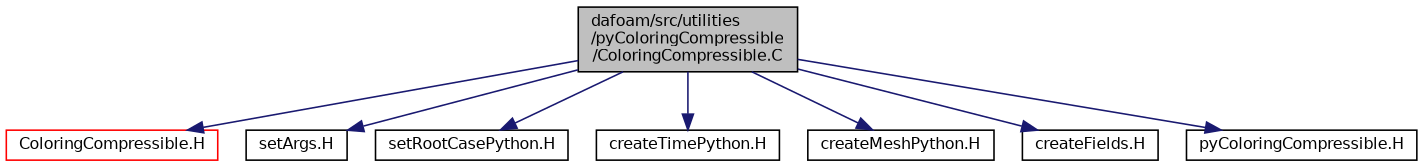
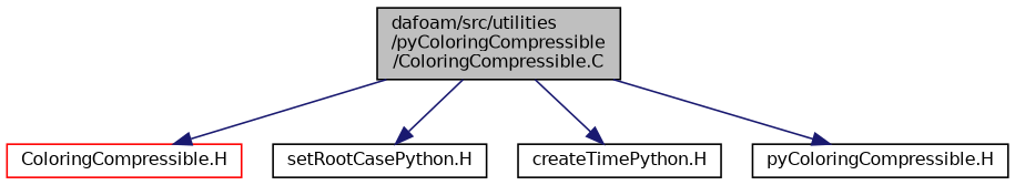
  digraph {
    node [color=black fontname=Helvetica fontsize=10 shape=record]
    edge [color=midnightblue fontname=Helvetica fontsize=10 labelfontname=Helvetica labelfontsize=10 style=solid]
    n1 [fillcolor=grey75 fontcolor=black height=0.2 label="dafoam/src/utilities\l/pyColoringCompressible\l/ColoringCompressible.C" style=filled width=0.4]
    n2 [color=red height=0.2 label="ColoringCompressible.H" width=0.4]
-   n3 [height=0.2 label="setArgs.H" width=0.4]
    n4 [height=0.2 label="setRootCasePython.H" width=0.4]
    n5 [height=0.2 label="createTimePython.H" width=0.4]
-   n6 [height=0.2 label="createMeshPython.H" width=0.4]
-   n7 [height=0.2 label="createFields.H" width=0.4]
    n8 [height=0.2 label="pyColoringCompressible.H" width=0.4]
    n1 -> n2
-   n1 -> n3
    n1 -> n4
    n1 -> n5
-   n1 -> n6
-   n1 -> n7
    n1 -> n8
  }
